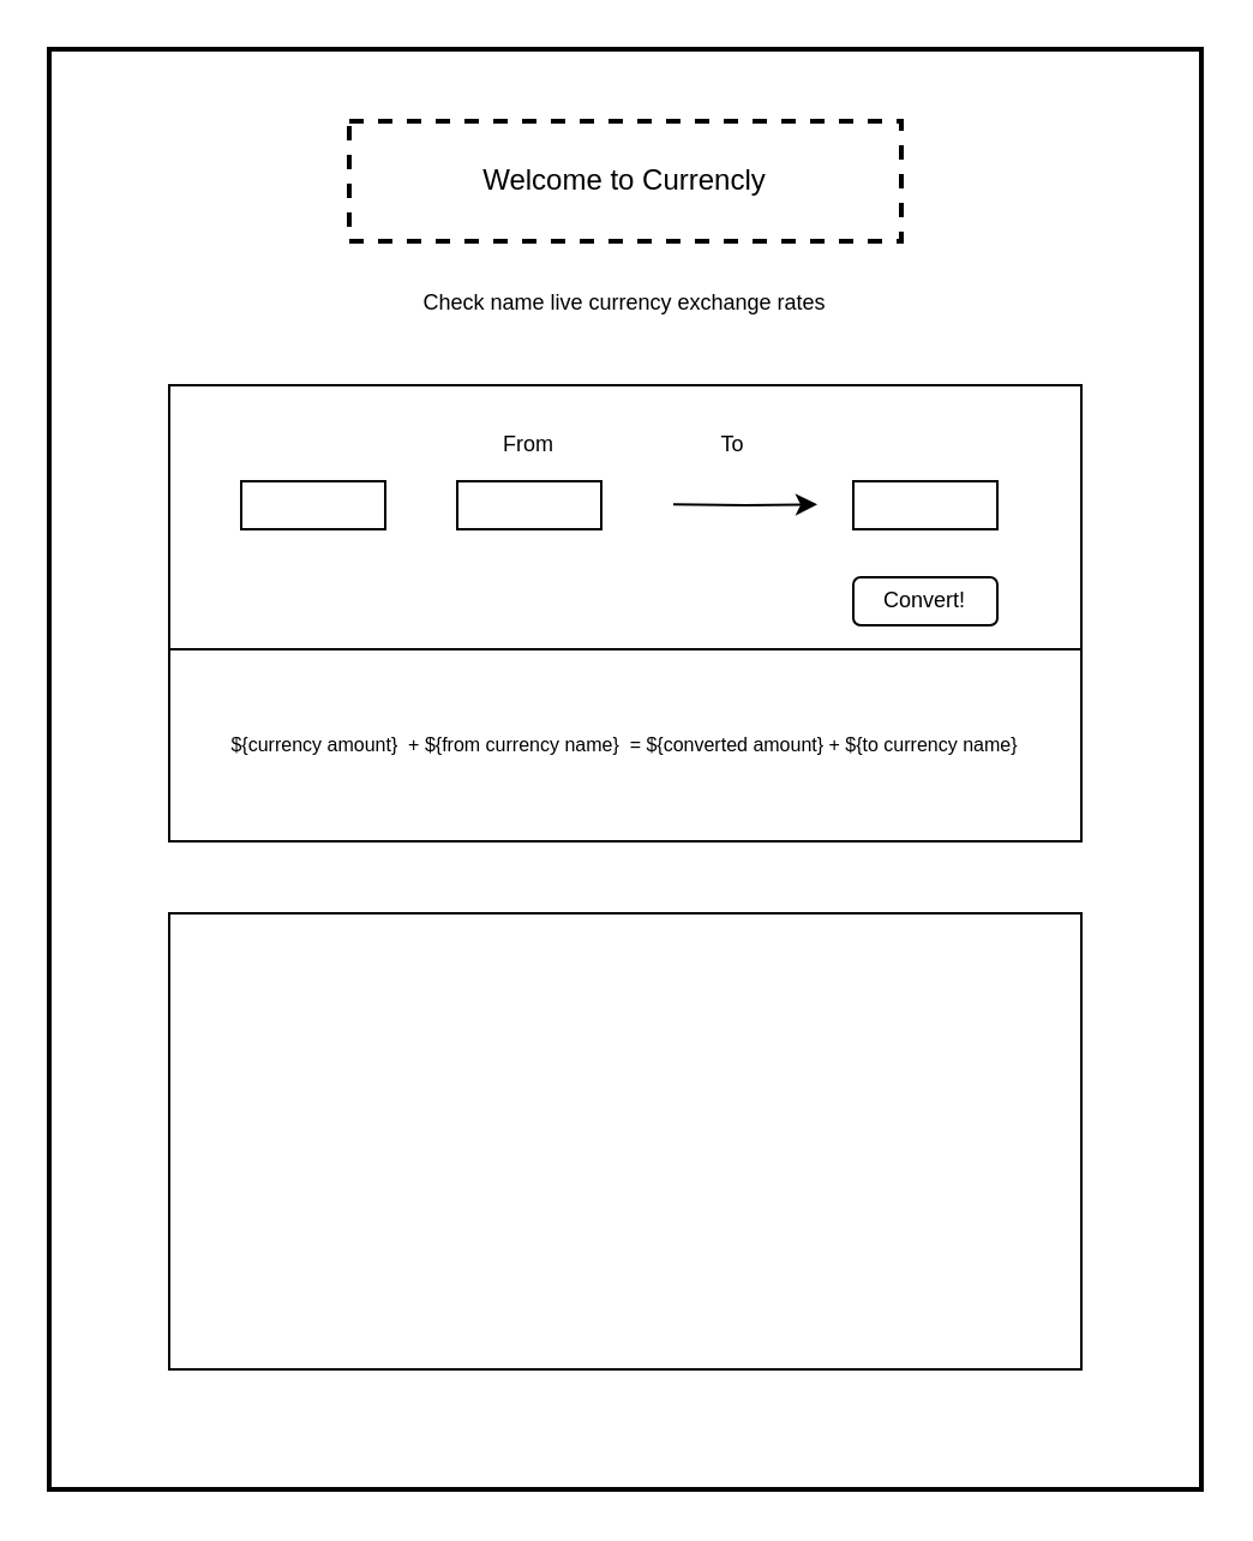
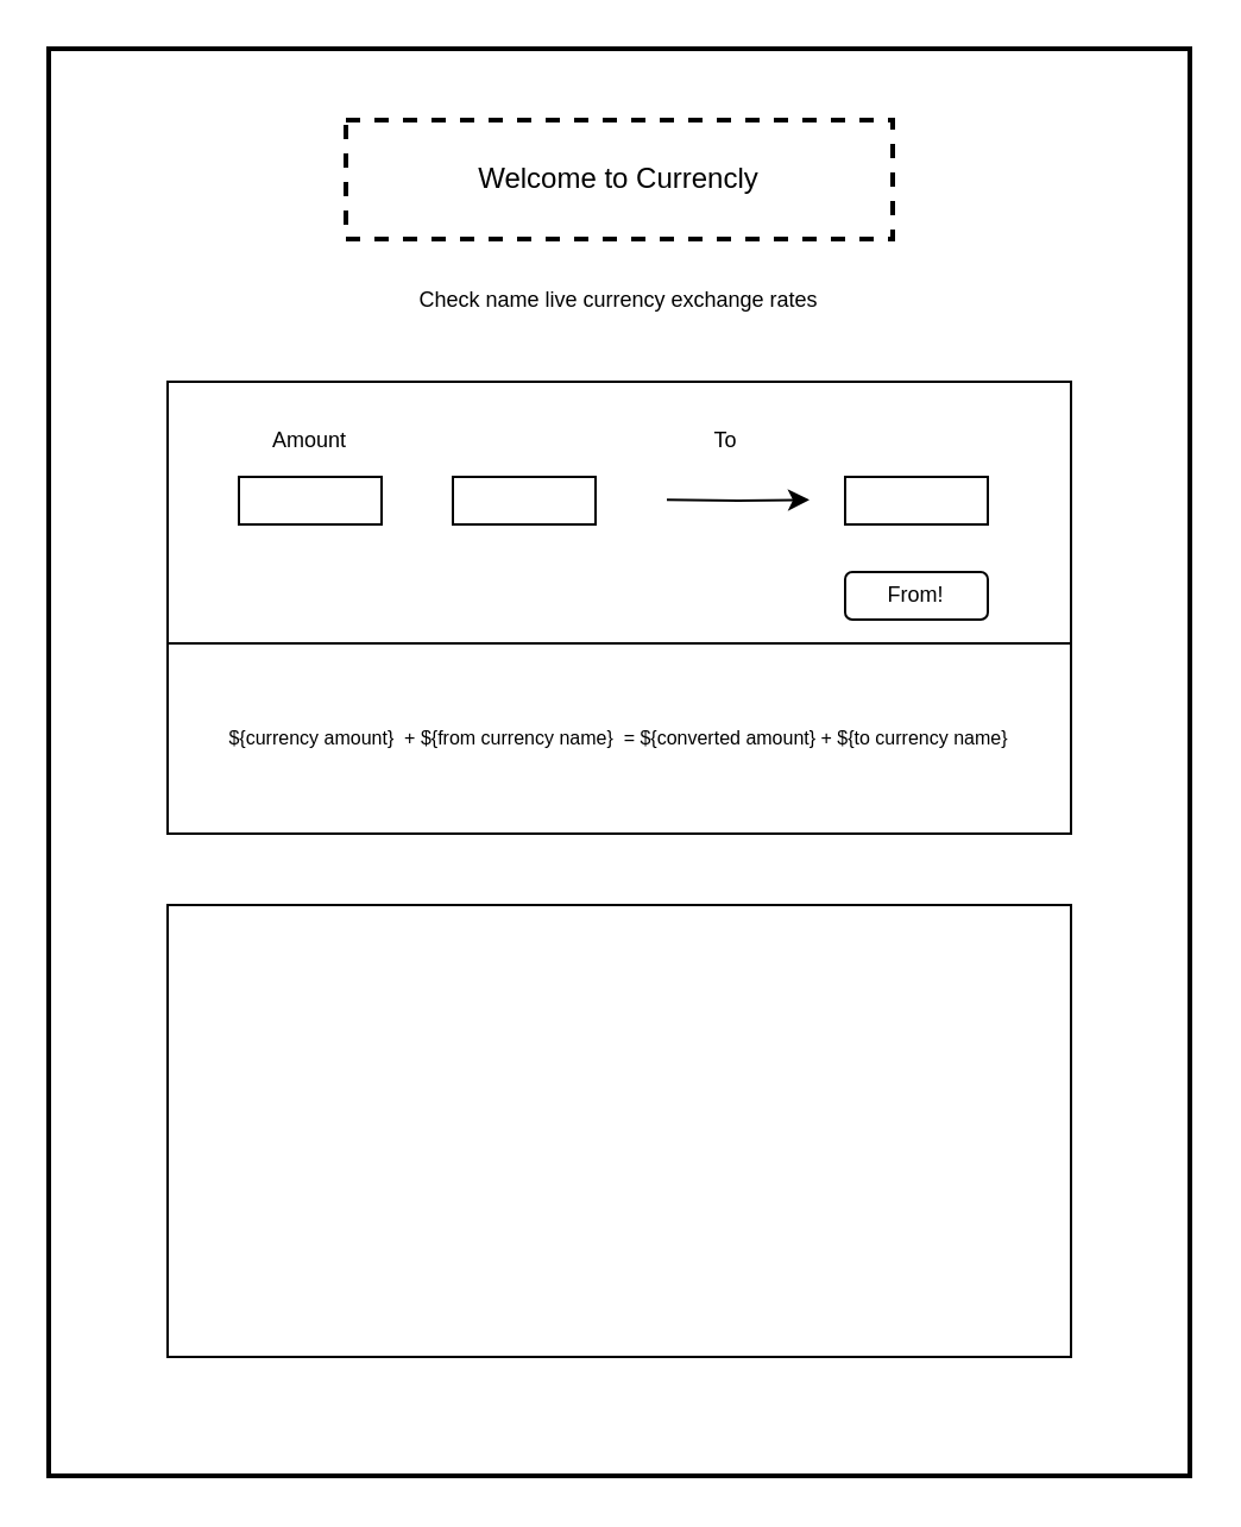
  <mxCell id="0" />
  <mxCell id="1" parent="0" />
  <mxCell id="2" value="" style="rounded=0;whiteSpace=wrap;html=1;strokeWidth=2;" parent="1" vertex="1"><mxGeometry x="20" y="20" width="480" height="600" as="geometry" /></mxCell>
  <mxCell id="3" value="Welcome to Currencly" style="rounded=0;whiteSpace=wrap;html=1;strokeWidth=2;dashed=1;" parent="1" vertex="1"><mxGeometry x="145" y="50" width="230" height="50" as="geometry" /></mxCell>
  <mxCell id="4" value="&lt;font style=&quot;font-size: 9px;&quot;&gt;Check name live currency exchange rates&lt;/font&gt;" style="text;html=1;align=center;verticalAlign=middle;whiteSpace=wrap;rounded=0;" parent="1" vertex="1"><mxGeometry x="130" y="110" width="260" height="30" as="geometry" /></mxCell>
  <mxCell id="5" value="" style="rounded=0;whiteSpace=wrap;html=1;fontSize=9;" parent="1" vertex="1"><mxGeometry x="70" y="160" width="380" height="180" as="geometry" /></mxCell>
- <mxCell id="7" value="From" style="text;html=1;strokeColor=none;fillColor=none;align=center;verticalAlign=middle;whiteSpace=wrap;rounded=0;fontSize=9;" parent="1" vertex="1"><mxGeometry x="190" y="170" width="60" height="30" as="geometry" /></mxCell>
+ <mxCell id="6" value="Amount" style="text;html=1;strokeColor=none;fillColor=none;align=center;verticalAlign=middle;whiteSpace=wrap;rounded=0;fontSize=9;" parent="1" vertex="1"><mxGeometry x="100" y="170" width="60" height="30" as="geometry" /></mxCell>
  <mxCell id="8" value="To" style="text;html=1;strokeColor=none;fillColor=none;align=center;verticalAlign=middle;whiteSpace=wrap;rounded=0;fontSize=9;" parent="1" vertex="1"><mxGeometry x="275" y="170" width="60" height="30" as="geometry" /></mxCell>
  <mxCell id="9" value="" style="rounded=0;whiteSpace=wrap;html=1;fontSize=9;" parent="1" vertex="1"><mxGeometry x="100" y="200" width="60" height="20" as="geometry" /></mxCell>
  <mxCell id="10" value="" style="rounded=0;whiteSpace=wrap;html=1;fontSize=9;" parent="1" vertex="1"><mxGeometry x="190" y="200" width="60" height="20" as="geometry" /></mxCell>
  <mxCell id="11" value="" style="rounded=0;whiteSpace=wrap;html=1;fontSize=9;" parent="1" vertex="1"><mxGeometry x="355" y="200" width="60" height="20" as="geometry" /></mxCell>
  <mxCell id="12" value="" style="endArrow=classic;html=1;rounded=0;fontSize=9;" parent="1" edge="1"><mxGeometry width="50" height="50" relative="1" as="geometry"><mxPoint x="280" y="209.66" as="sourcePoint" /><mxPoint x="340" y="209.66" as="targetPoint" /><Array as="points"><mxPoint x="310" y="210" /></Array></mxGeometry></mxCell>
  <mxCell id="13" value="" style="rounded=1;whiteSpace=wrap;html=1;fontSize=9;" parent="1" vertex="1"><mxGeometry x="355" y="240" width="60" height="20" as="geometry" /></mxCell>
- <mxCell id="14" value="Convert!" style="text;html=1;strokeColor=none;fillColor=none;align=center;verticalAlign=middle;whiteSpace=wrap;rounded=0;fontSize=9;" parent="1" vertex="1"><mxGeometry x="355" y="235" width="60" height="30" as="geometry" /></mxCell>
+ <mxCell id="14" value="From!" style="text;html=1;strokeColor=none;fillColor=none;align=center;verticalAlign=middle;whiteSpace=wrap;rounded=0;fontSize=9;" parent="1" vertex="1"><mxGeometry x="355" y="235" width="60" height="30" as="geometry" /></mxCell>
  <mxCell id="15" value="" style="rounded=0;whiteSpace=wrap;html=1;fontSize=9;" parent="1" vertex="1"><mxGeometry x="70" y="270" width="380" height="80" as="geometry" /></mxCell>
  <mxCell id="16" value="&lt;font style=&quot;font-size: 8px;&quot;&gt;${currency amount}&amp;nbsp; + ${from currency name}&amp;nbsp; = ${converted amount} + ${to currency name}&lt;/font&gt;" style="text;html=1;strokeColor=none;fillColor=none;align=center;verticalAlign=middle;whiteSpace=wrap;rounded=0;fontSize=9;" parent="1" vertex="1"><mxGeometry x="70" y="297.5" width="380" height="25" as="geometry" /></mxCell>
  <mxCell id="17" value="" style="rounded=0;whiteSpace=wrap;html=1;fontSize=8;" parent="1" vertex="1"><mxGeometry x="70" y="380" width="380" height="190" as="geometry" /></mxCell>
